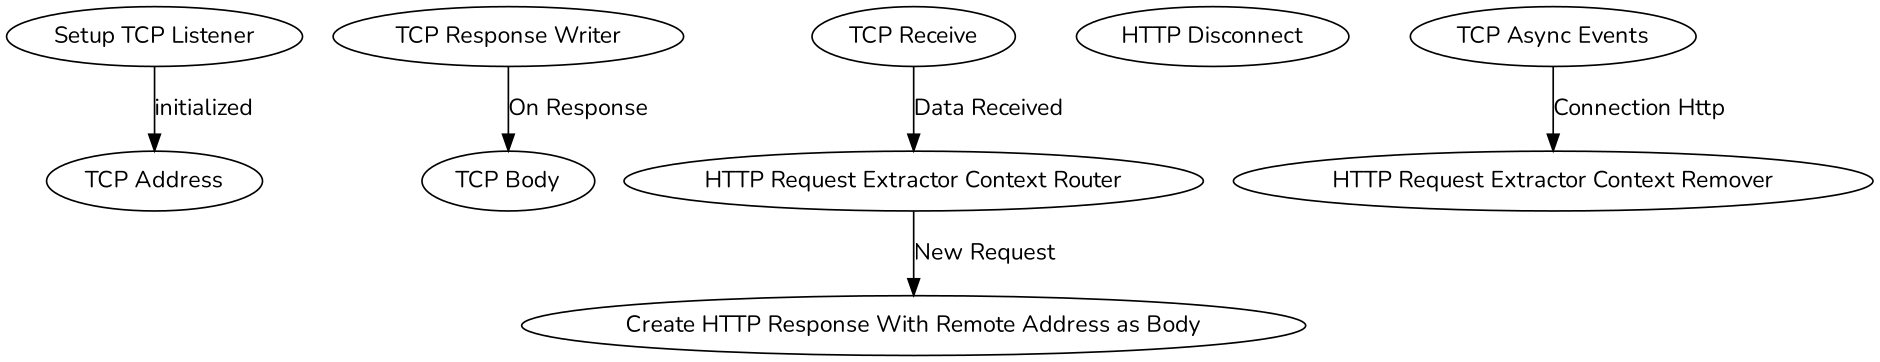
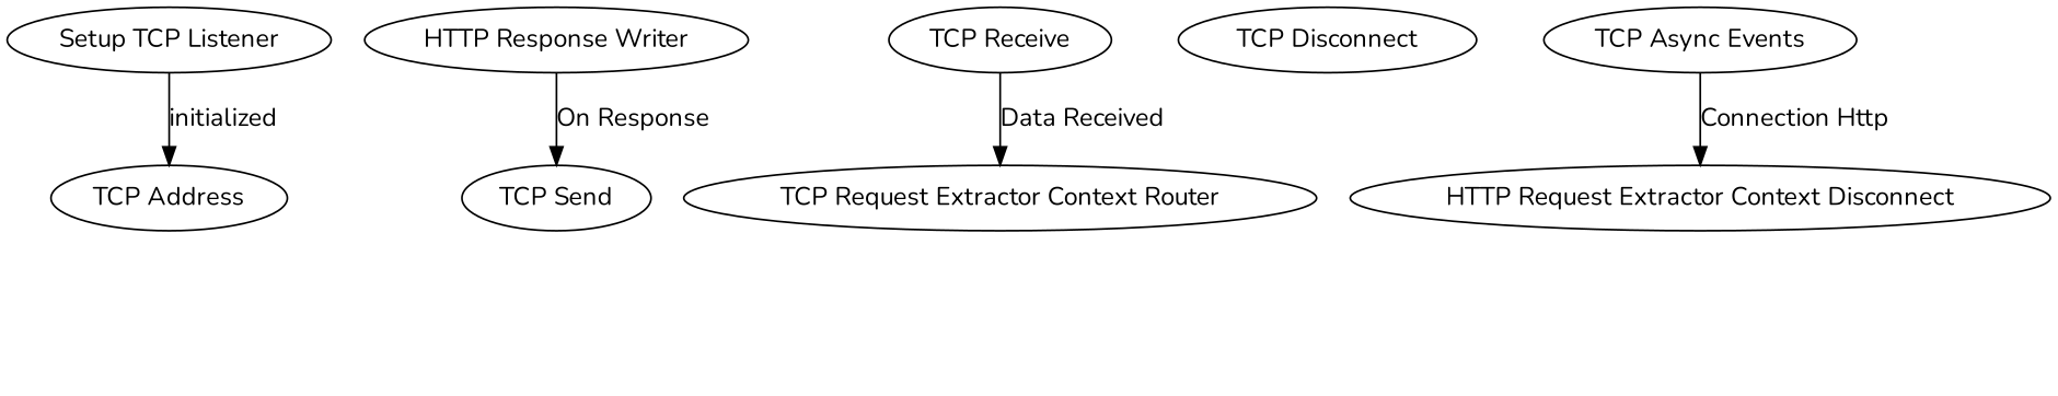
  strict digraph {
    compound=true
    fontname=Nunito
    node [allowIncoming=true allowOutgoing=true fontname=Nunito]
    edge [fontname=Nunito]
    n1 [instance="TCP Listen Instance" label="TCP Address"]
-   "TCP Send" [instance="TCP Send Instance" label="TCP Body" allowOutgoing=""]
+   "TCP Send" [instance="TCP Send Instance" allowOutgoing=""]
    "TCP Receive" [instance="TCP Receive Instance" allowIncoming=""]
-   "TCP Disconnect" [instance="TCP Disconnect Instance" label="HTTP Disconnect"]
+   "TCP Disconnect" [instance="TCP Disconnect Instance"]
    "TCP Async Events" [instance="TCP Async Events Instance" allowIncoming=""]
-   "HTTP Request Extractor Context Router" [instance="HTTP Request Extractor Context Router Instance"]
-   "HTTP Request Extractor Context Remover" [instance="HTTP Request Extractor Context Remover Instance" allowOutgoing=""]
-   "Create HTTP Response With Remote Address as Body" [instance="Create HTTP Response Instance"]
+   "HTTP Request Extractor Context Router" [instance="HTTP Request Extractor Context Router Instance" label="TCP Request Extractor Context Router"]
+   "HTTP Request Extractor Context Remover" [instance="HTTP Request Extractor Context Remover Instance" label="HTTP Request Extractor Context Disconnect" allowOutgoing=""]
    "Setup TCP Listener" [instance="Setup TCP Listener Instance" allowIncoming=""]
-   "HTTP Response Writer" [instance="HTTP Response Writer Instance" label="TCP Response Writer"]
+   "HTTP Response Writer" [instance="HTTP Response Writer Instance"]
    subgraph sub_1 {
      instance="TCP Server Instance"
      label="Cluster TCP Server"
      n1
      "TCP Send"
      "TCP Receive"
      "TCP Disconnect"
      "TCP Async Events"
    }
    subgraph sub_2 {
      instance="HTTP Request Extractor Instance"
      label="HTTP Request Extractor Contextual"
      "HTTP Request Extractor Context Router"
      "HTTP Request Extractor Context Remover"
    }
    "TCP Receive" -> "HTTP Request Extractor Context Router" [label="Data Received"]
    "TCP Async Events" -> "HTTP Request Extractor Context Remover" [label="Connection Http"]
-   "HTTP Request Extractor Context Router" -> "Create HTTP Response With Remote Address as Body" [label="New Request"]
    "Setup TCP Listener" -> n1 [label=initialized]
    "HTTP Response Writer" -> "TCP Send" [label="On Response"]
  }
